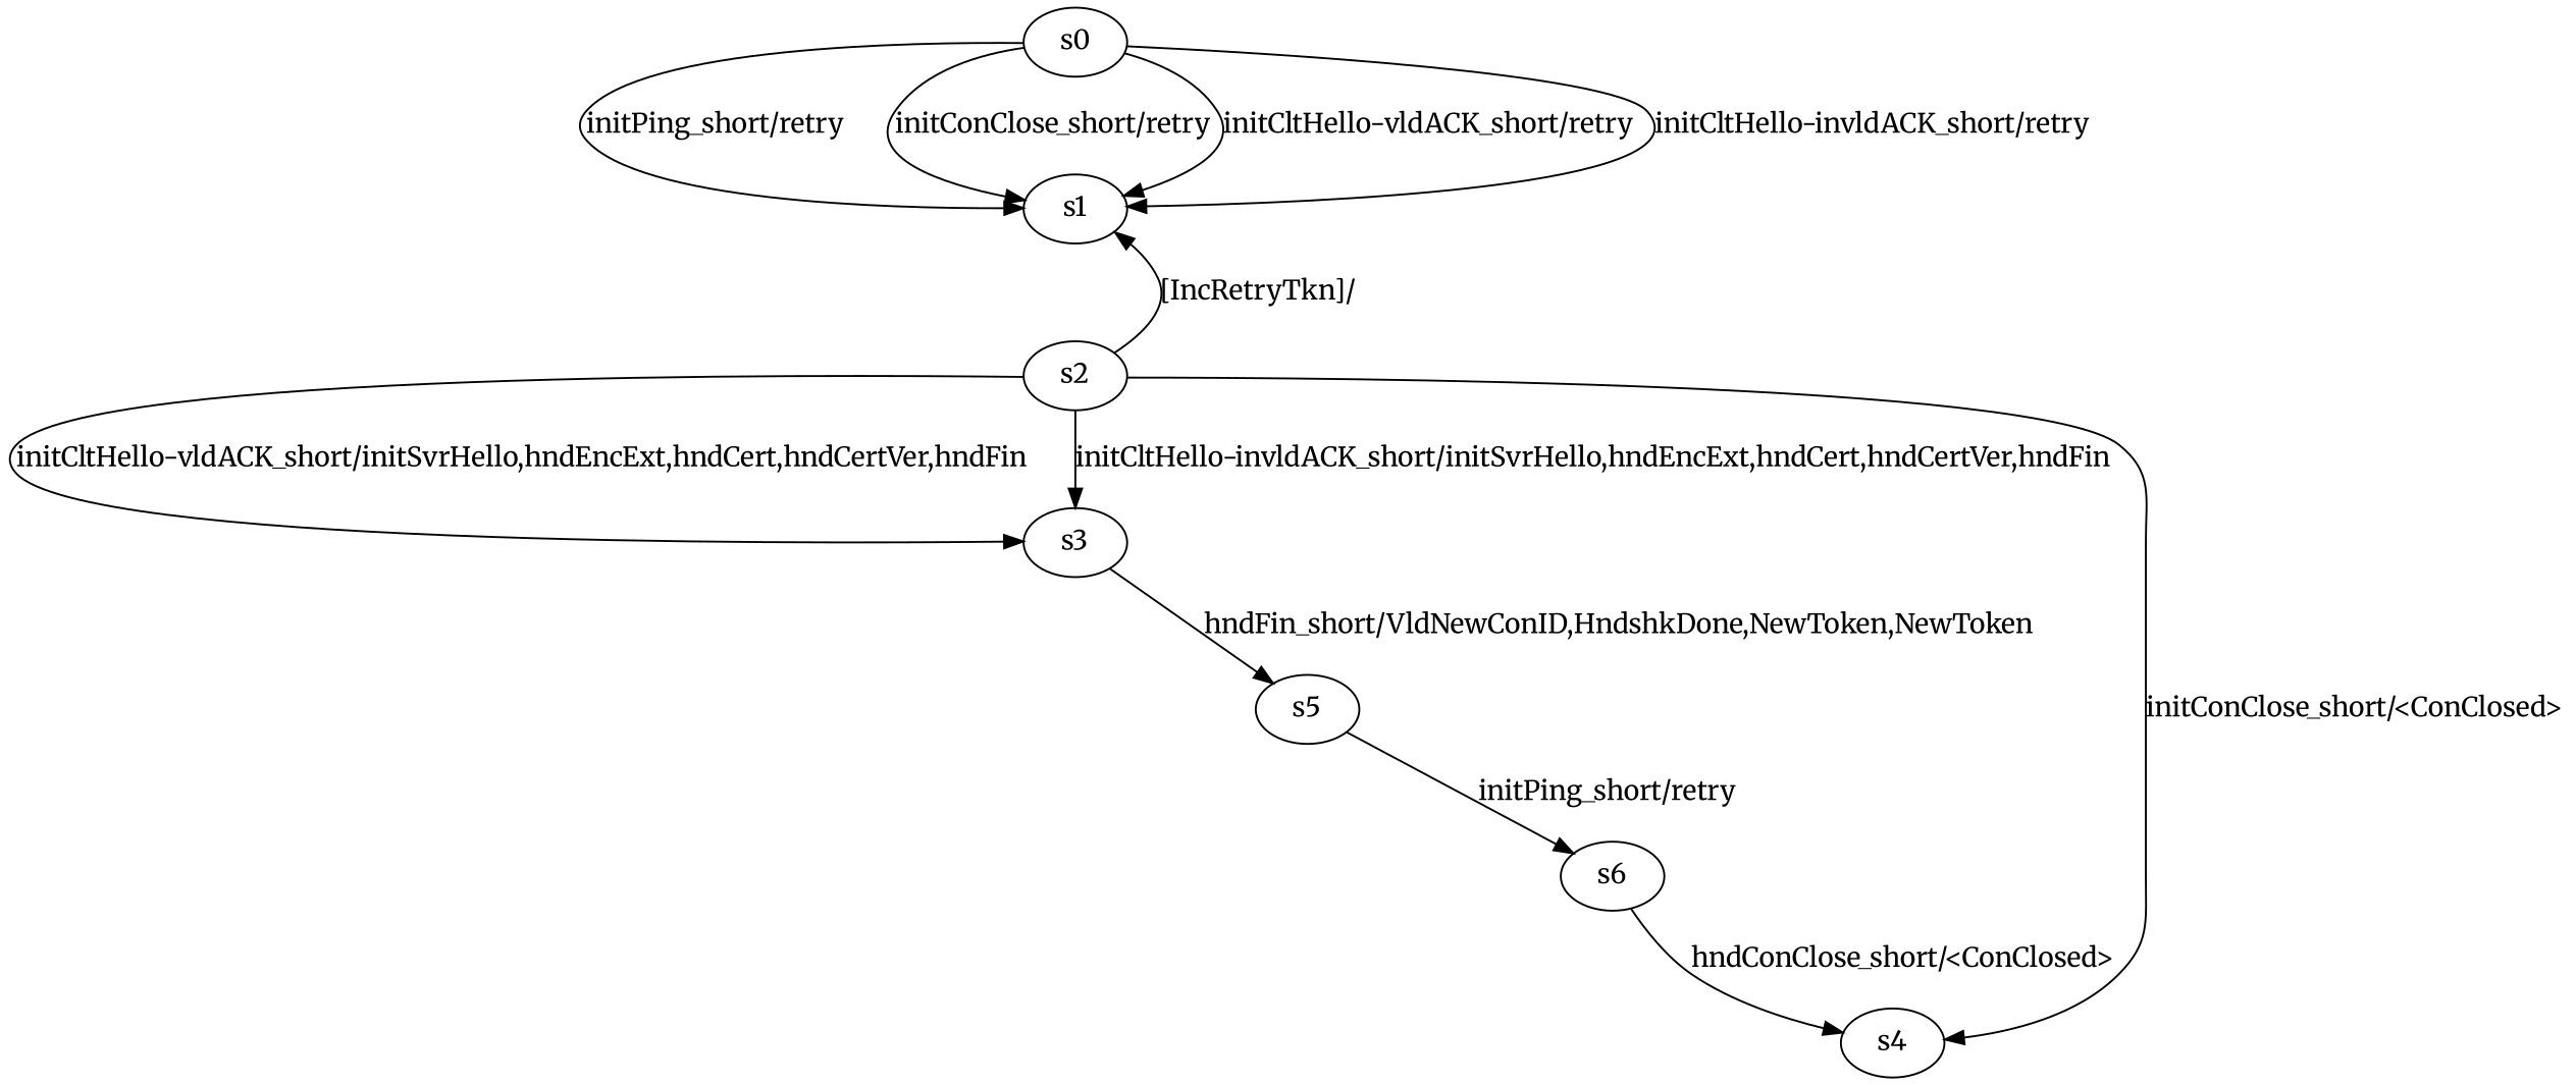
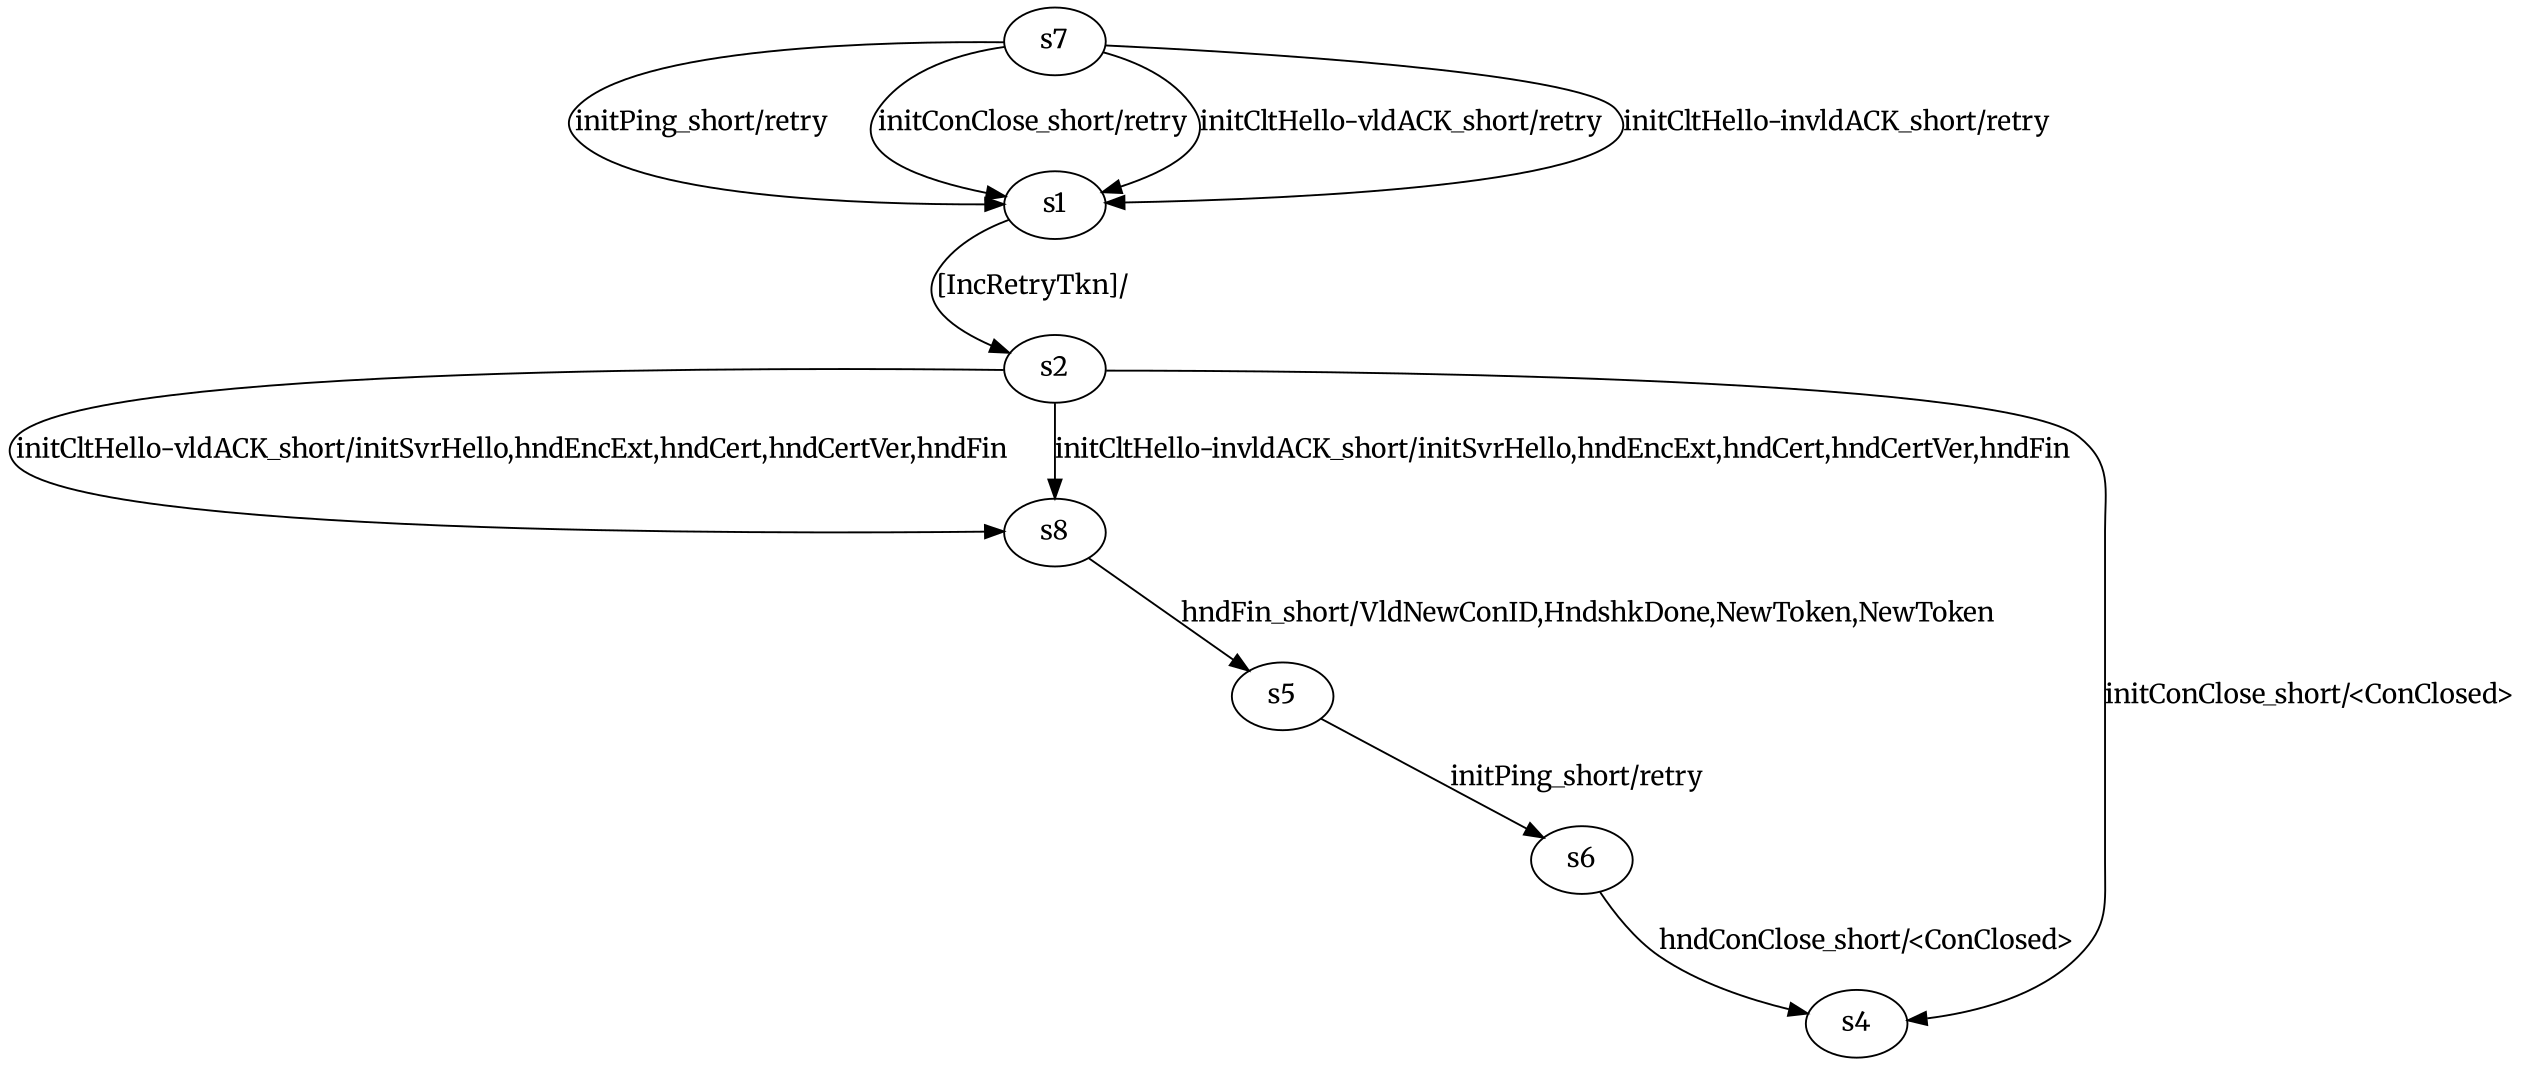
  digraph {
    fontname=Merriweather
    node [fontname=Merriweather]
    edge [fontname=Merriweather]
-   n1 [label=s0]
+   n1 [label=s7]
    n2 [label=s1]
    n3 [label=s2]
-   n4 [label=s3]
+   n4 [label=s8]
    n5 [label=s4]
    n6 [label=s5]
    n7 [label=s6]
    n1 -> n2 [label="initPing_short/retry "]
    n1 -> n2 [label="initConClose_short/retry "]
    n1 -> n2 [label="initCltHello-vldACK_short/retry "]
    n1 -> n2 [label="initCltHello-invldACK_short/retry "]
-   n3 -> n2 [label="[IncRetryTkn]/ "]
+   n2 -> n3 [label="[IncRetryTkn]/ "]
    n3 -> n4 [label="initCltHello-vldACK_short/initSvrHello,hndEncExt,hndCert,hndCertVer,hndFin "]
    n3 -> n4 [label="initCltHello-invldACK_short/initSvrHello,hndEncExt,hndCert,hndCertVer,hndFin "]
    n3 -> n5 [label="initConClose_short/<ConClosed> "]
    n4 -> n6 [label="hndFin_short/VldNewConID,HndshkDone,NewToken,NewToken "]
    n6 -> n7 [label="initPing_short/retry "]
    n7 -> n5 [label="hndConClose_short/<ConClosed> "]
  }
